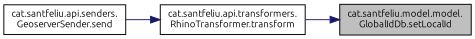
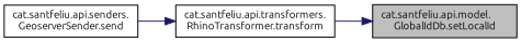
  digraph {
    fontname=Ubuntu
    rankdir=RL
    node [color=black fillcolor=white fontname=Ubuntu fontsize=10 shape=record style=filled]
    edge [color=midnightblue dir=back fontname=Ubuntu fontsize=10 labelfontname=Helvetica labelfontsize=10 style=solid]
-   n1 [fillcolor=grey75 fontcolor=black height=0.2 label="cat.santfeliu.model.model.\lGlobalIdDb.setLocalId" width=0.4]
+   n1 [fillcolor=grey75 fontcolor=black height=0.2 label="cat.santfeliu.api.model.\lGlobalIdDb.setLocalId" width=0.4]
    n2 [height=0.2 label="cat.santfeliu.api.transformers.\lRhinoTransformer.transform" width=0.4]
    n3 [height=0.2 label="cat.santfeliu.api.senders.\lGeoserverSender.send" width=0.4]
    n1 -> n2
    n2 -> n3
  }
